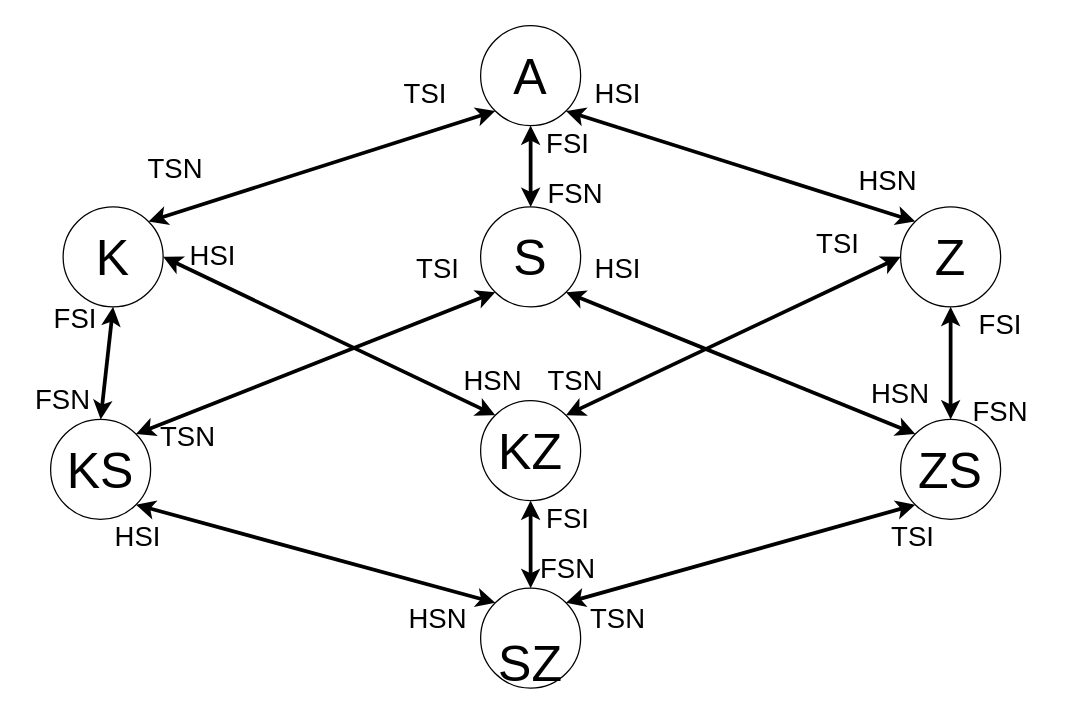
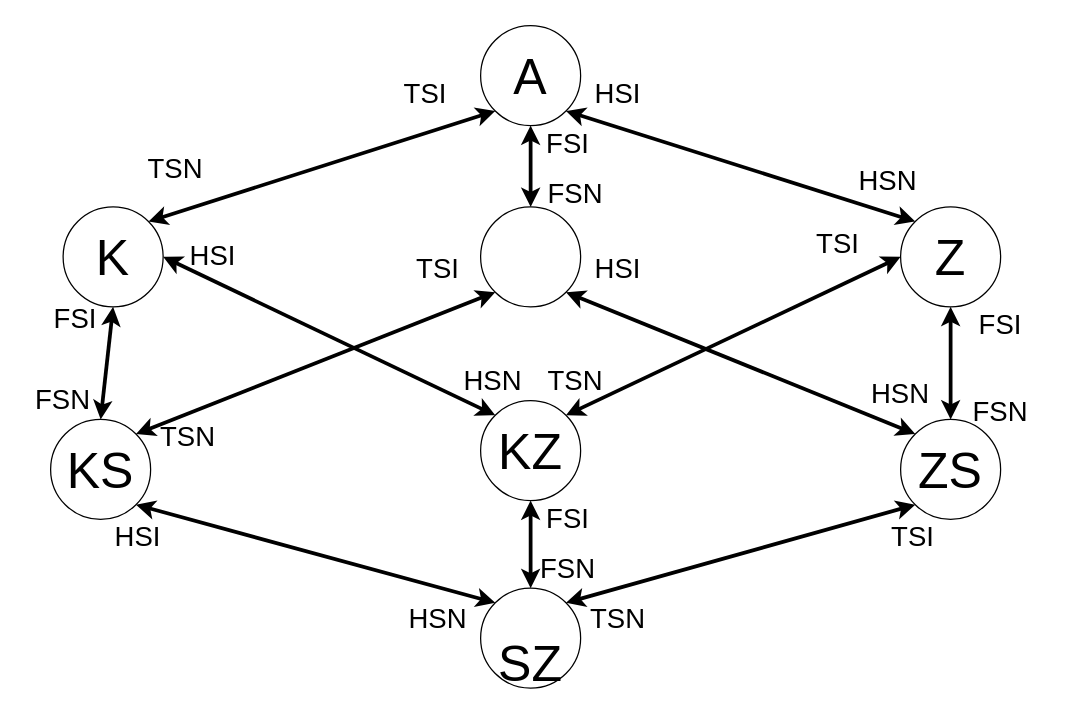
  <mxCell id="0" />
  <mxCell id="1" parent="0" />
  <mxCell id="2" value="" style="ellipse;whiteSpace=wrap;html=1;aspect=fixed;" vertex="1" parent="1"><mxGeometry x="384" y="20" width="80" height="80" as="geometry" /></mxCell>
  <mxCell id="3" value="&lt;font style=&quot;font-size: 40px;&quot;&gt;A&lt;/font&gt;" style="text;html=1;strokeColor=none;fillColor=none;align=center;verticalAlign=middle;whiteSpace=wrap;rounded=0;" vertex="1" parent="1"><mxGeometry x="394" y="45" width="60" height="30" as="geometry" /></mxCell>
  <mxCell id="4" value="" style="ellipse;whiteSpace=wrap;html=1;aspect=fixed;" vertex="1" parent="1"><mxGeometry x="50" y="165" width="80" height="80" as="geometry" /></mxCell>
  <mxCell id="5" value="&lt;font style=&quot;font-size: 40px;&quot;&gt;K&lt;/font&gt;" style="text;html=1;strokeColor=none;fillColor=none;align=center;verticalAlign=middle;whiteSpace=wrap;rounded=0;" vertex="1" parent="1"><mxGeometry x="60" y="190" width="60" height="30" as="geometry" /></mxCell>
  <mxCell id="6" value="" style="ellipse;whiteSpace=wrap;html=1;aspect=fixed;" vertex="1" parent="1"><mxGeometry x="384" y="165" width="80" height="80" as="geometry" /></mxCell>
- <mxCell id="7" value="&lt;font style=&quot;font-size: 40px;&quot;&gt;S&lt;/font&gt;" style="text;html=1;strokeColor=none;fillColor=none;align=center;verticalAlign=middle;whiteSpace=wrap;rounded=0;" vertex="1" parent="1"><mxGeometry x="394" y="190" width="60" height="30" as="geometry" /></mxCell>
  <mxCell id="8" value="" style="ellipse;whiteSpace=wrap;html=1;aspect=fixed;" vertex="1" parent="1"><mxGeometry x="720" y="165" width="80" height="80" as="geometry" /></mxCell>
  <mxCell id="9" value="&lt;font style=&quot;font-size: 40px;&quot;&gt;Z&lt;/font&gt;" style="text;html=1;strokeColor=none;fillColor=none;align=center;verticalAlign=middle;whiteSpace=wrap;rounded=0;" vertex="1" parent="1"><mxGeometry x="730" y="190" width="60" height="30" as="geometry" /></mxCell>
  <mxCell id="10" value="" style="ellipse;whiteSpace=wrap;html=1;aspect=fixed;" vertex="1" parent="1"><mxGeometry x="720" y="335" width="80" height="80" as="geometry" /></mxCell>
  <mxCell id="11" value="&lt;font style=&quot;font-size: 40px;&quot;&gt;ZS&lt;/font&gt;" style="text;html=1;strokeColor=none;fillColor=none;align=center;verticalAlign=middle;whiteSpace=wrap;rounded=0;" vertex="1" parent="1"><mxGeometry x="730" y="360" width="60" height="30" as="geometry" /></mxCell>
  <mxCell id="12" value="" style="ellipse;whiteSpace=wrap;html=1;aspect=fixed;" vertex="1" parent="1"><mxGeometry x="384" y="320" width="80" height="80" as="geometry" /></mxCell>
  <mxCell id="13" value="&lt;font style=&quot;font-size: 40px;&quot;&gt;KZ&lt;/font&gt;" style="text;html=1;strokeColor=none;fillColor=none;align=center;verticalAlign=middle;whiteSpace=wrap;rounded=0;" vertex="1" parent="1"><mxGeometry x="394" y="345" width="60" height="30" as="geometry" /></mxCell>
  <mxCell id="14" value="" style="ellipse;whiteSpace=wrap;html=1;aspect=fixed;" vertex="1" parent="1"><mxGeometry x="40" y="335" width="80" height="80" as="geometry" /></mxCell>
  <mxCell id="15" value="&lt;font style=&quot;font-size: 40px;&quot;&gt;KS&lt;/font&gt;" style="text;html=1;strokeColor=none;fillColor=none;align=center;verticalAlign=middle;whiteSpace=wrap;rounded=0;" vertex="1" parent="1"><mxGeometry x="50" y="360" width="60" height="30" as="geometry" /></mxCell>
  <mxCell id="16" value="" style="ellipse;whiteSpace=wrap;html=1;aspect=fixed;" vertex="1" parent="1"><mxGeometry x="384" y="470" width="80" height="80" as="geometry" /></mxCell>
  <mxCell id="17" value="&lt;font style=&quot;font-size: 40px;&quot;&gt;SZ&lt;/font&gt;" style="text;html=1;strokeColor=none;fillColor=none;align=center;verticalAlign=middle;whiteSpace=wrap;rounded=0;" vertex="1" parent="1"><mxGeometry x="394" y="515" width="60" height="30" as="geometry" /></mxCell>
  <mxCell id="18" value="" style="endArrow=classic;startArrow=classic;html=1;rounded=0;entryX=1;entryY=1;entryDx=0;entryDy=0;exitX=0;exitY=0;exitDx=0;exitDy=0;strokeWidth=3;" edge="1" parent="1" source="8" target="2"><mxGeometry width="100" height="100" relative="1" as="geometry"><mxPoint x="430" y="310" as="sourcePoint" /><mxPoint x="530" y="210" as="targetPoint" /></mxGeometry></mxCell>
  <mxCell id="19" value="" style="endArrow=classic;startArrow=classic;html=1;rounded=0;entryX=0.5;entryY=1;entryDx=0;entryDy=0;exitX=0.5;exitY=0;exitDx=0;exitDy=0;strokeWidth=3;" edge="1" parent="1" source="6" target="2"><mxGeometry width="100" height="100" relative="1" as="geometry"><mxPoint x="692" y="187" as="sourcePoint" /><mxPoint x="462" y="98" as="targetPoint" /></mxGeometry></mxCell>
  <mxCell id="20" value="" style="endArrow=classic;startArrow=classic;html=1;rounded=0;entryX=0;entryY=1;entryDx=0;entryDy=0;exitX=1;exitY=0;exitDx=0;exitDy=0;strokeWidth=3;" edge="1" parent="1" source="4" target="2"><mxGeometry width="100" height="100" relative="1" as="geometry"><mxPoint x="434" y="175" as="sourcePoint" /><mxPoint x="434" y="110" as="targetPoint" /></mxGeometry></mxCell>
  <mxCell id="21" value="" style="endArrow=classic;startArrow=classic;html=1;rounded=0;entryX=0.5;entryY=0;entryDx=0;entryDy=0;exitX=0.5;exitY=1;exitDx=0;exitDy=0;strokeWidth=3;" edge="1" parent="1" source="4" target="14"><mxGeometry width="100" height="100" relative="1" as="geometry"><mxPoint x="188" y="187" as="sourcePoint" /><mxPoint x="406" y="98" as="targetPoint" /></mxGeometry></mxCell>
  <mxCell id="22" value="" style="endArrow=classic;startArrow=classic;html=1;rounded=0;exitX=1;exitY=1;exitDx=0;exitDy=0;strokeWidth=3;entryX=0;entryY=0;entryDx=0;entryDy=0;" edge="1" parent="1" source="14" target="16"><mxGeometry width="100" height="100" relative="1" as="geometry"><mxPoint x="188" y="243" as="sourcePoint" /><mxPoint x="220" y="300" as="targetPoint" /></mxGeometry></mxCell>
  <mxCell id="23" value="" style="endArrow=classic;startArrow=classic;html=1;rounded=0;exitX=0.5;exitY=1;exitDx=0;exitDy=0;strokeWidth=3;entryX=0.5;entryY=0;entryDx=0;entryDy=0;" edge="1" parent="1" source="12" target="16"><mxGeometry width="100" height="100" relative="1" as="geometry"><mxPoint x="278" y="358" as="sourcePoint" /><mxPoint x="406" y="452" as="targetPoint" /></mxGeometry></mxCell>
  <mxCell id="24" value="" style="endArrow=classic;startArrow=classic;html=1;rounded=0;exitX=0;exitY=1;exitDx=0;exitDy=0;strokeWidth=3;entryX=1;entryY=0;entryDx=0;entryDy=0;" edge="1" parent="1" source="10" target="16"><mxGeometry width="100" height="100" relative="1" as="geometry"><mxPoint x="434" y="370" as="sourcePoint" /><mxPoint x="434" y="440" as="targetPoint" /></mxGeometry></mxCell>
  <mxCell id="25" value="" style="endArrow=classic;startArrow=classic;html=1;rounded=0;exitX=0.5;exitY=1;exitDx=0;exitDy=0;strokeWidth=3;entryX=0.5;entryY=0;entryDx=0;entryDy=0;" edge="1" parent="1" source="8" target="10"><mxGeometry width="100" height="100" relative="1" as="geometry"><mxPoint x="602" y="358" as="sourcePoint" /><mxPoint x="462" y="452" as="targetPoint" /></mxGeometry></mxCell>
  <mxCell id="26" value="" style="endArrow=classic;startArrow=classic;html=1;rounded=0;exitX=0;exitY=1;exitDx=0;exitDy=0;strokeWidth=3;entryX=1;entryY=0;entryDx=0;entryDy=0;" edge="1" parent="1" source="6" target="14"><mxGeometry width="100" height="100" relative="1" as="geometry"><mxPoint x="434" y="255" as="sourcePoint" /><mxPoint x="434" y="290" as="targetPoint" /></mxGeometry></mxCell>
  <mxCell id="27" value="" style="endArrow=classic;startArrow=classic;html=1;rounded=0;exitX=1;exitY=1;exitDx=0;exitDy=0;strokeWidth=3;entryX=0;entryY=0;entryDx=0;entryDy=0;" edge="1" parent="1" source="6" target="10"><mxGeometry width="100" height="100" relative="1" as="geometry"><mxPoint x="406" y="243" as="sourcePoint" /><mxPoint x="278" y="302" as="targetPoint" /></mxGeometry></mxCell>
  <mxCell id="28" value="" style="endArrow=classic;startArrow=classic;html=1;rounded=0;entryX=0;entryY=0;entryDx=0;entryDy=0;exitX=1;exitY=0.5;exitDx=0;exitDy=0;strokeWidth=3;" edge="1" parent="1" source="4" target="12"><mxGeometry width="100" height="100" relative="1" as="geometry"><mxPoint x="188" y="243" as="sourcePoint" /><mxPoint x="222" y="302" as="targetPoint" /></mxGeometry></mxCell>
  <mxCell id="29" value="" style="endArrow=classic;startArrow=classic;html=1;rounded=0;entryX=1;entryY=0;entryDx=0;entryDy=0;exitX=0;exitY=0.5;exitDx=0;exitDy=0;strokeWidth=3;" edge="1" parent="1" source="8" target="12"><mxGeometry width="100" height="100" relative="1" as="geometry"><mxPoint x="200" y="215" as="sourcePoint" /><mxPoint x="406" y="302" as="targetPoint" /></mxGeometry></mxCell>
  <mxCell id="30" value="&lt;font style=&quot;font-size: 22px;&quot;&gt;TSI&lt;/font&gt;" style="text;html=1;strokeColor=none;fillColor=none;align=center;verticalAlign=middle;whiteSpace=wrap;rounded=0;strokeWidth=7;" vertex="1" parent="1"><mxGeometry x="310" y="60" width="60" height="30" as="geometry" /></mxCell>
  <mxCell id="31" value="&lt;font style=&quot;font-size: 22px;&quot;&gt;TSI&lt;/font&gt;" style="text;html=1;strokeColor=none;fillColor=none;align=center;verticalAlign=middle;whiteSpace=wrap;rounded=0;strokeWidth=7;" vertex="1" parent="1"><mxGeometry x="320" y="200" width="60" height="30" as="geometry" /></mxCell>
  <mxCell id="32" value="&lt;font style=&quot;font-size: 22px;&quot;&gt;TSN&lt;/font&gt;" style="text;html=1;strokeColor=none;fillColor=none;align=center;verticalAlign=middle;whiteSpace=wrap;rounded=0;strokeWidth=7;" vertex="1" parent="1"><mxGeometry x="110" y="120" width="60" height="30" as="geometry" /></mxCell>
  <mxCell id="33" value="&lt;font style=&quot;font-size: 22px;&quot;&gt;TSN&lt;/font&gt;" style="text;html=1;strokeColor=none;fillColor=none;align=center;verticalAlign=middle;whiteSpace=wrap;rounded=0;strokeWidth=7;" vertex="1" parent="1"><mxGeometry x="120" y="335" width="60" height="30" as="geometry" /></mxCell>
  <mxCell id="34" value="&lt;font style=&quot;font-size: 22px;&quot;&gt;TSN&lt;/font&gt;" style="text;html=1;strokeColor=none;fillColor=none;align=center;verticalAlign=middle;whiteSpace=wrap;rounded=0;strokeWidth=7;" vertex="1" parent="1"><mxGeometry x="464" y="480" width="60" height="30" as="geometry" /></mxCell>
  <mxCell id="35" value="&lt;font style=&quot;font-size: 22px;&quot;&gt;TSI&lt;/font&gt;" style="text;html=1;strokeColor=none;fillColor=none;align=center;verticalAlign=middle;whiteSpace=wrap;rounded=0;strokeWidth=7;" vertex="1" parent="1"><mxGeometry x="700" y="415" width="60" height="30" as="geometry" /></mxCell>
  <mxCell id="36" value="&lt;font style=&quot;font-size: 22px;&quot;&gt;FSN&lt;/font&gt;" style="text;html=1;strokeColor=none;fillColor=none;align=center;verticalAlign=middle;whiteSpace=wrap;rounded=0;strokeWidth=7;" vertex="1" parent="1"><mxGeometry x="430" y="140" width="60" height="30" as="geometry" /></mxCell>
  <mxCell id="37" value="&lt;font style=&quot;font-size: 22px;&quot;&gt;FSI&lt;/font&gt;" style="text;html=1;strokeColor=none;fillColor=none;align=center;verticalAlign=middle;whiteSpace=wrap;rounded=0;strokeWidth=7;" vertex="1" parent="1"><mxGeometry x="424" y="100" width="60" height="30" as="geometry" /></mxCell>
  <mxCell id="38" value="&lt;font style=&quot;font-size: 22px;&quot;&gt;FSN&lt;/font&gt;" style="text;html=1;strokeColor=none;fillColor=none;align=center;verticalAlign=middle;whiteSpace=wrap;rounded=0;strokeWidth=7;" vertex="1" parent="1"><mxGeometry x="424" y="440" width="60" height="30" as="geometry" /></mxCell>
  <mxCell id="39" value="&lt;font style=&quot;font-size: 22px;&quot;&gt;FSN&lt;/font&gt;" style="text;html=1;strokeColor=none;fillColor=none;align=center;verticalAlign=middle;whiteSpace=wrap;rounded=0;strokeWidth=7;" vertex="1" parent="1"><mxGeometry x="770" y="315" width="60" height="30" as="geometry" /></mxCell>
  <mxCell id="40" value="&lt;font style=&quot;font-size: 22px;&quot;&gt;FSI&lt;/font&gt;" style="text;html=1;strokeColor=none;fillColor=none;align=center;verticalAlign=middle;whiteSpace=wrap;rounded=0;strokeWidth=7;" vertex="1" parent="1"><mxGeometry x="770" y="245" width="60" height="30" as="geometry" /></mxCell>
  <mxCell id="41" value="&lt;font style=&quot;font-size: 22px;&quot;&gt;FSI&lt;/font&gt;" style="text;html=1;strokeColor=none;fillColor=none;align=center;verticalAlign=middle;whiteSpace=wrap;rounded=0;strokeWidth=7;" vertex="1" parent="1"><mxGeometry x="424" y="400" width="60" height="30" as="geometry" /></mxCell>
  <mxCell id="42" value="&lt;font style=&quot;font-size: 22px;&quot;&gt;HSN&lt;/font&gt;" style="text;html=1;strokeColor=none;fillColor=none;align=center;verticalAlign=middle;whiteSpace=wrap;rounded=0;strokeWidth=7;" vertex="1" parent="1"><mxGeometry x="680" y="130" width="60" height="30" as="geometry" /></mxCell>
  <mxCell id="43" value="&lt;font style=&quot;font-size: 22px;&quot;&gt;HSI&lt;/font&gt;" style="text;html=1;strokeColor=none;fillColor=none;align=center;verticalAlign=middle;whiteSpace=wrap;rounded=0;strokeWidth=7;" vertex="1" parent="1"><mxGeometry x="464" y="60" width="60" height="30" as="geometry" /></mxCell>
  <mxCell id="44" value="&lt;font style=&quot;font-size: 22px;&quot;&gt;HSN&lt;/font&gt;" style="text;html=1;strokeColor=none;fillColor=none;align=center;verticalAlign=middle;whiteSpace=wrap;rounded=0;strokeWidth=7;" vertex="1" parent="1"><mxGeometry x="690" y="300" width="60" height="30" as="geometry" /></mxCell>
  <mxCell id="45" value="&lt;font style=&quot;font-size: 22px;&quot;&gt;HSI&lt;/font&gt;" style="text;html=1;strokeColor=none;fillColor=none;align=center;verticalAlign=middle;whiteSpace=wrap;rounded=0;strokeWidth=7;" vertex="1" parent="1"><mxGeometry x="464" y="200" width="60" height="30" as="geometry" /></mxCell>
  <mxCell id="46" value="&lt;font style=&quot;font-size: 22px;&quot;&gt;HSI&lt;/font&gt;" style="text;html=1;strokeColor=none;fillColor=none;align=center;verticalAlign=middle;whiteSpace=wrap;rounded=0;strokeWidth=7;" vertex="1" parent="1"><mxGeometry x="140" y="190" width="60" height="30" as="geometry" /></mxCell>
  <mxCell id="47" value="&lt;font style=&quot;font-size: 22px;&quot;&gt;HSN&lt;/font&gt;" style="text;html=1;strokeColor=none;fillColor=none;align=center;verticalAlign=middle;whiteSpace=wrap;rounded=0;strokeWidth=7;" vertex="1" parent="1"><mxGeometry x="364" y="290" width="60" height="30" as="geometry" /></mxCell>
  <mxCell id="48" value="&lt;font style=&quot;font-size: 22px;&quot;&gt;TSN&lt;/font&gt;" style="text;html=1;strokeColor=none;fillColor=none;align=center;verticalAlign=middle;whiteSpace=wrap;rounded=0;strokeWidth=7;" vertex="1" parent="1"><mxGeometry x="430" y="290" width="60" height="30" as="geometry" /></mxCell>
  <mxCell id="49" value="&lt;font style=&quot;font-size: 22px;&quot;&gt;TSI&lt;/font&gt;" style="text;html=1;strokeColor=none;fillColor=none;align=center;verticalAlign=middle;whiteSpace=wrap;rounded=0;strokeWidth=7;" vertex="1" parent="1"><mxGeometry x="640" y="180" width="60" height="30" as="geometry" /></mxCell>
  <mxCell id="50" value="&lt;font style=&quot;font-size: 22px;&quot;&gt;HSN&lt;/font&gt;" style="text;html=1;strokeColor=none;fillColor=none;align=center;verticalAlign=middle;whiteSpace=wrap;rounded=0;strokeWidth=7;" vertex="1" parent="1"><mxGeometry x="320" y="480" width="60" height="30" as="geometry" /></mxCell>
  <mxCell id="51" value="&lt;font style=&quot;font-size: 22px;&quot;&gt;HSI&lt;/font&gt;" style="text;html=1;strokeColor=none;fillColor=none;align=center;verticalAlign=middle;whiteSpace=wrap;rounded=0;strokeWidth=7;" vertex="1" parent="1"><mxGeometry x="80" y="415" width="60" height="30" as="geometry" /></mxCell>
  <mxCell id="52" value="&lt;font style=&quot;font-size: 22px;&quot;&gt;FSN&lt;/font&gt;" style="text;html=1;strokeColor=none;fillColor=none;align=center;verticalAlign=middle;whiteSpace=wrap;rounded=0;strokeWidth=7;" vertex="1" parent="1"><mxGeometry x="20" y="305" width="60" height="30" as="geometry" /></mxCell>
  <mxCell id="53" value="&lt;font style=&quot;font-size: 22px;&quot;&gt;FSI&lt;/font&gt;" style="text;html=1;strokeColor=none;fillColor=none;align=center;verticalAlign=middle;whiteSpace=wrap;rounded=0;strokeWidth=7;" vertex="1" parent="1"><mxGeometry x="30" y="240" width="60" height="30" as="geometry" /></mxCell>
